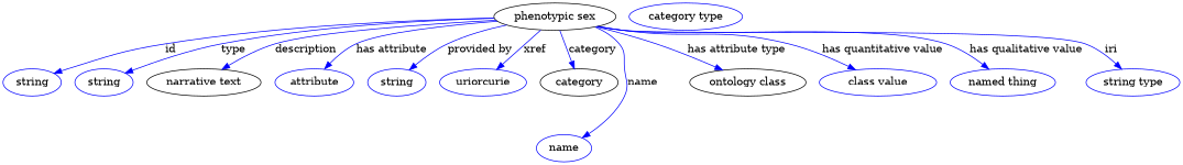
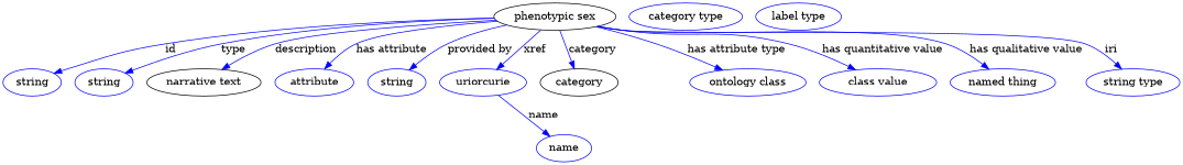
  digraph {
    node [color=blue]
    edge [color=blue style=solid]
    n1 [height=0.5 label="phenotypic sex" width=2.2387 color=""]
    n2 [height=0.5 label=string width=1.0652]
    n3 [height=0.5 label=string width=1.0652]
    n4 [color=black height=0.5 label="narrative text" width=2.0943]
    n5 [height=0.5 label=attribute width=1.4443]
    n6 [height=0.5 label=string width=1.0652]
    n7 [height=0.5 label=uriorcurie width=1.5887]
    category [height=0.5 width=1.4263 color=""]
    name [height=0.5 width=1.011]
-   n10 [color=black height=0.5 label="ontology class" width=2.1304]
+   n10 [height=0.5 label="ontology class" width=2.1304]
    n11 [height=0.5 label="class value" width=2.1484]
    n12 [height=0.5 label="named thing" width=1.9318]
    n13 [height=0.5 label="string type" width=1.2277]
    n14 [height=0.5 label="category type" width=2.0762]
+   n15 [height=0.5 label="label type" width=1.5707]
    n1 -> n2 [label=id]
    n1 -> n3 [label=type]
    n1 -> n4 [label=description]
    n1 -> n5 [label="has attribute"]
    n1 -> n6 [label="provided by"]
    n1 -> n7 [label=xref]
    n1 -> category [label=category]
-   n1 -> name [label=name]
+   n7 -> name [label=name]
    n1 -> n10 [label="has attribute type"]
    n1 -> n11 [label="has quantitative value"]
    n1 -> n12 [label="has qualitative value"]
    n1 -> n13 [label=iri]
  }
